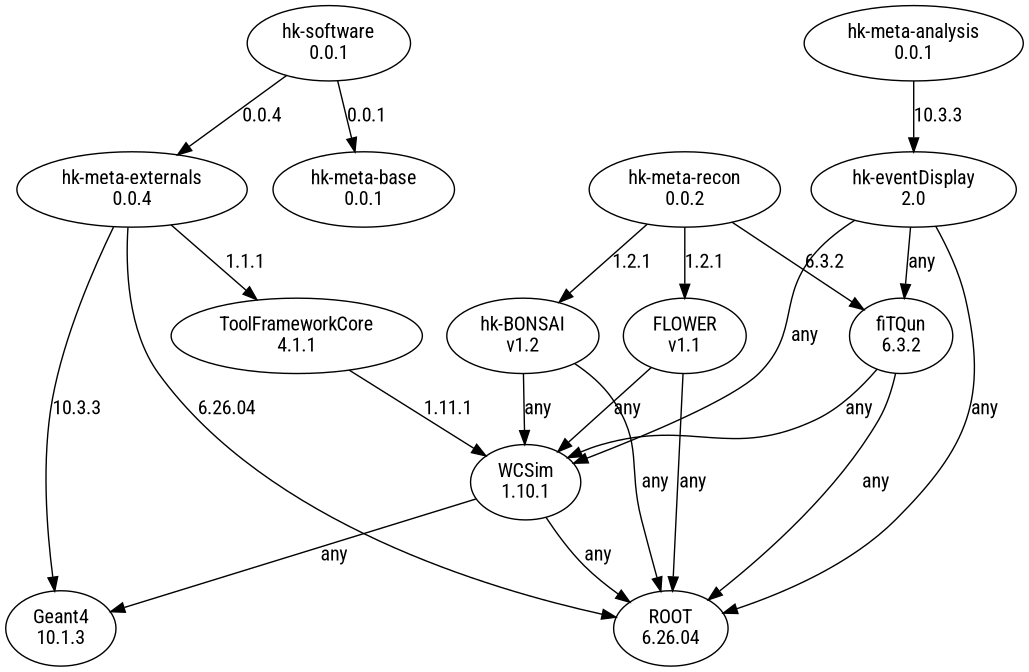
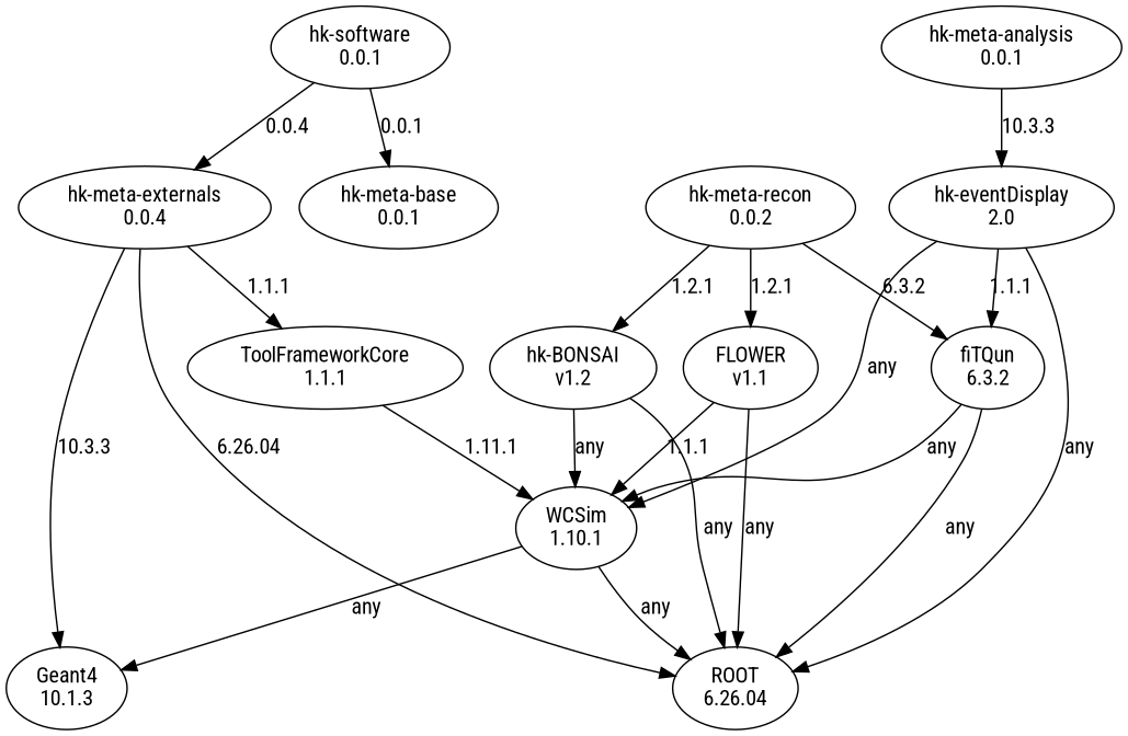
  digraph {
    fontname="Roboto Condensed"
    node [fontname="Roboto Condensed"]
    edge [fontname="Roboto Condensed"]
    n1 [label="hk-software\n0.0.1"]
    n2 [label="hk-meta-externals\n0.0.4"]
    n3 [label="hk-meta-base\n0.0.1"]
-   n4 [label="ToolFrameworkCore\n4.1.1"]
+   n4 [label="ToolFrameworkCore\n1.1.1"]
    n5 [label="ROOT\n6.26.04"]
    n6 [label="Geant4\n10.1.3"]
    n7 [label="hk-meta-recon\n0.0.2"]
    n8 [label="fiTQun\n6.3.2"]
    n9 [label="hk-BONSAI\nv1.2"]
    n10 [label="FLOWER\nv1.1"]
    n11 [label="hk-meta-analysis\n0.0.1"]
    n12 [label="hk-eventDisplay\n2.0"]
    n13 [label="WCSim\n1.10.1"]
    n1 -> n2 [label="0.0.4"]
    n1 -> n3 [label="0.0.1"]
    n2 -> n4 [label="1.1.1"]
    n2 -> n5 [label="6.26.04"]
    n2 -> n6 [label="10.3.3"]
    n4 -> n13 [label="1.11.1"]
    n7 -> n8 [label="6.3.2"]
    n7 -> n9 [label="1.2.1"]
    n7 -> n10 [label="1.2.1"]
    n8 -> n5 [label=any]
    n8 -> n13 [label=any]
    n9 -> n5 [label=any]
    n9 -> n13 [label=any]
    n10 -> n5 [label=any]
-   n10 -> n13 [label=any]
+   n10 -> n13 [label="1.1.1"]
    n11 -> n12 [label="10.3.3"]
    n12 -> n5 [label=any]
-   n12 -> n8 [label=any]
+   n12 -> n8 [label="1.1.1"]
    n12 -> n13 [label=any]
    n13 -> n5 [label=any]
    n13 -> n6 [label=any]
  }
